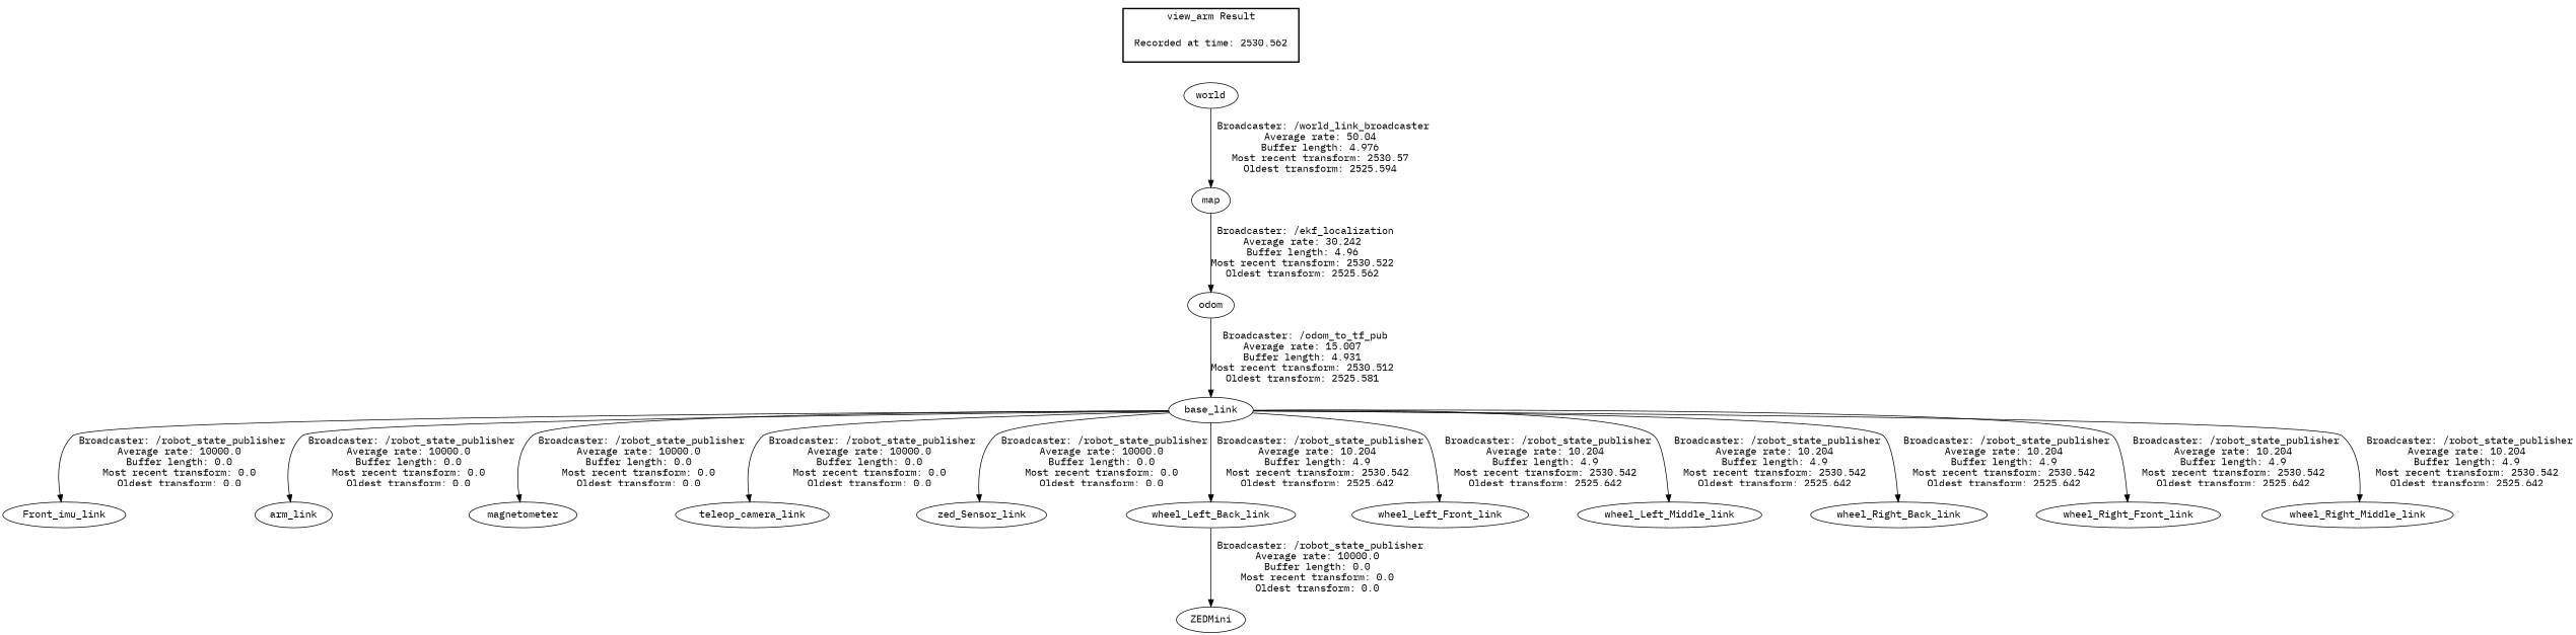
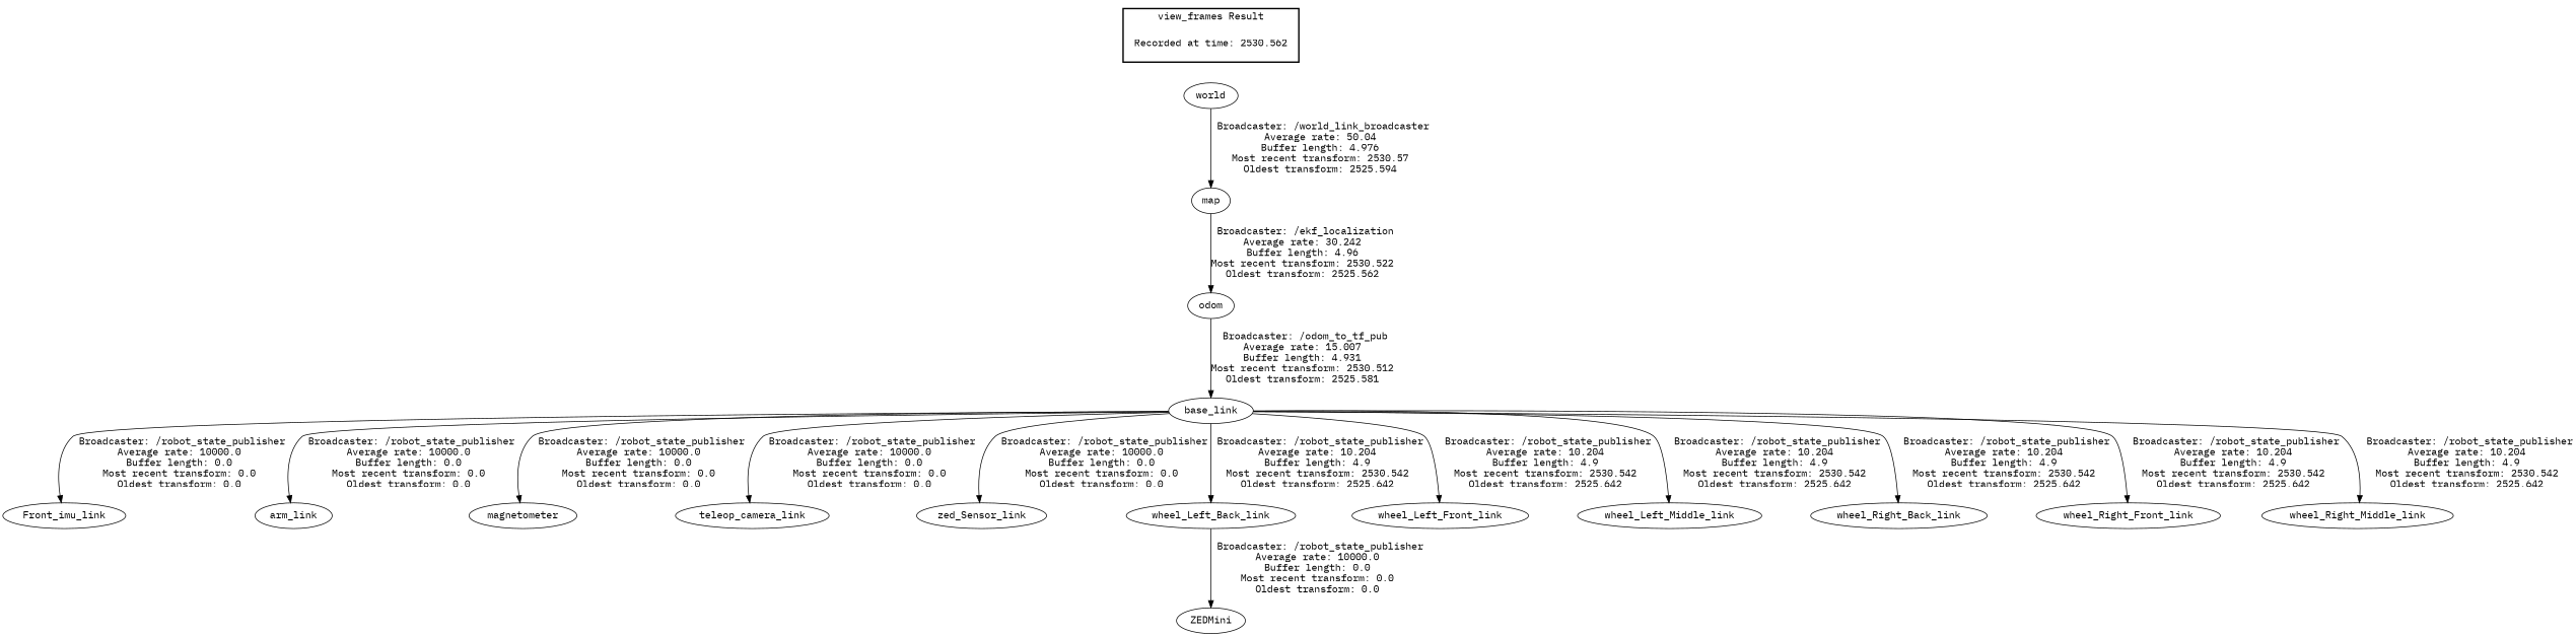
  digraph {
    fontname="IBM Plex Mono"
    node [fontname="IBM Plex Mono"]
    edge [fontname="IBM Plex Mono"]
    "Recorded at time: 2530.562" [shape=plaintext]
    world
    n3 [label=Front_imu_link]
    base_link
    arm_link
    magnetometer
    teleop_camera_link
    zed_Sensor_link
    wheel_Left_Back_link
    wheel_Left_Front_link
    wheel_Left_Middle_link
    wheel_Right_Back_link
    wheel_Right_Front_link
    wheel_Right_Middle_link
    ZEDMini
    odom
    map
    subgraph cluster_1 {
      color=black
-     label="view_arm Result"
+     label="view_frames Result"
      style=bold
      "Recorded at time: 2530.562"
    }
    "Recorded at time: 2530.562" -> world [style=invis]
    world -> map [label=" Broadcaster: /world_link_broadcaster\nAverage rate: 50.04\nBuffer length: 4.976\nMost recent transform: 2530.57\nOldest transform: 2525.594\n"]
    base_link -> n3 [label=" Broadcaster: /robot_state_publisher\nAverage rate: 10000.0\nBuffer length: 0.0\nMost recent transform: 0.0\nOldest transform: 0.0\n"]
    base_link -> arm_link [label=" Broadcaster: /robot_state_publisher\nAverage rate: 10000.0\nBuffer length: 0.0\nMost recent transform: 0.0\nOldest transform: 0.0\n"]
    base_link -> magnetometer [label=" Broadcaster: /robot_state_publisher\nAverage rate: 10000.0\nBuffer length: 0.0\nMost recent transform: 0.0\nOldest transform: 0.0\n"]
    base_link -> teleop_camera_link [label=" Broadcaster: /robot_state_publisher\nAverage rate: 10000.0\nBuffer length: 0.0\nMost recent transform: 0.0\nOldest transform: 0.0\n"]
    base_link -> zed_Sensor_link [label=" Broadcaster: /robot_state_publisher\nAverage rate: 10000.0\nBuffer length: 0.0\nMost recent transform: 0.0\nOldest transform: 0.0\n"]
    base_link -> wheel_Left_Back_link [label=" Broadcaster: /robot_state_publisher\nAverage rate: 10.204\nBuffer length: 4.9\nMost recent transform: 2530.542\nOldest transform: 2525.642\n"]
    base_link -> wheel_Left_Front_link [label=" Broadcaster: /robot_state_publisher\nAverage rate: 10.204\nBuffer length: 4.9\nMost recent transform: 2530.542\nOldest transform: 2525.642\n"]
    base_link -> wheel_Left_Middle_link [label=" Broadcaster: /robot_state_publisher\nAverage rate: 10.204\nBuffer length: 4.9\nMost recent transform: 2530.542\nOldest transform: 2525.642\n"]
    base_link -> wheel_Right_Back_link [label=" Broadcaster: /robot_state_publisher\nAverage rate: 10.204\nBuffer length: 4.9\nMost recent transform: 2530.542\nOldest transform: 2525.642\n"]
    base_link -> wheel_Right_Front_link [label=" Broadcaster: /robot_state_publisher\nAverage rate: 10.204\nBuffer length: 4.9\nMost recent transform: 2530.542\nOldest transform: 2525.642\n"]
    base_link -> wheel_Right_Middle_link [label=" Broadcaster: /robot_state_publisher\nAverage rate: 10.204\nBuffer length: 4.9\nMost recent transform: 2530.542\nOldest transform: 2525.642\n"]
    wheel_Left_Back_link -> ZEDMini [label=" Broadcaster: /robot_state_publisher\nAverage rate: 10000.0\nBuffer length: 0.0\nMost recent transform: 0.0\nOldest transform: 0.0\n"]
    odom -> base_link [label=" Broadcaster: /odom_to_tf_pub\nAverage rate: 15.007\nBuffer length: 4.931\nMost recent transform: 2530.512\nOldest transform: 2525.581\n"]
    map -> odom [label=" Broadcaster: /ekf_localization\nAverage rate: 30.242\nBuffer length: 4.96\nMost recent transform: 2530.522\nOldest transform: 2525.562\n"]
  }
